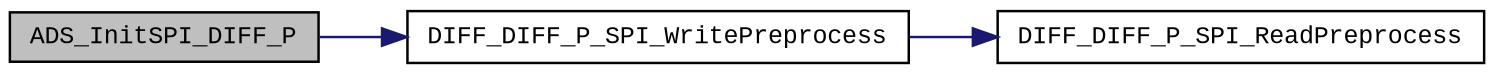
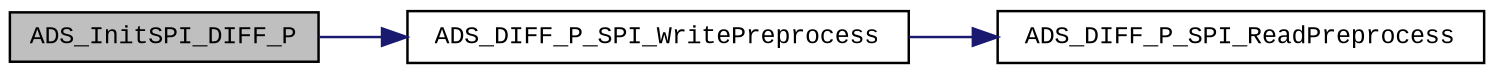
  digraph {
    fontname="Liberation Mono"
    rankdir=LR
    node [color=black fillcolor=white fontname="Liberation Mono" fontsize=10 shape=record style=filled]
    edge [color=midnightblue fontname="Liberation Mono" fontsize=10 labelfontname=Helvetica labelfontsize=10 style=solid]
    n1 [fillcolor=grey75 fontcolor=black height=0.2 label=ADS_InitSPI_DIFF_P width=0.4]
-   n2 [height=0.2 label=DIFF_DIFF_P_SPI_WritePreprocess width=0.4]
-   n3 [height=0.2 label=DIFF_DIFF_P_SPI_ReadPreprocess width=0.4]
+   n2 [height=0.2 label=ADS_DIFF_P_SPI_WritePreprocess width=0.4]
+   n3 [height=0.2 label=ADS_DIFF_P_SPI_ReadPreprocess width=0.4]
    n1 -> n2
    n2 -> n3
  }
